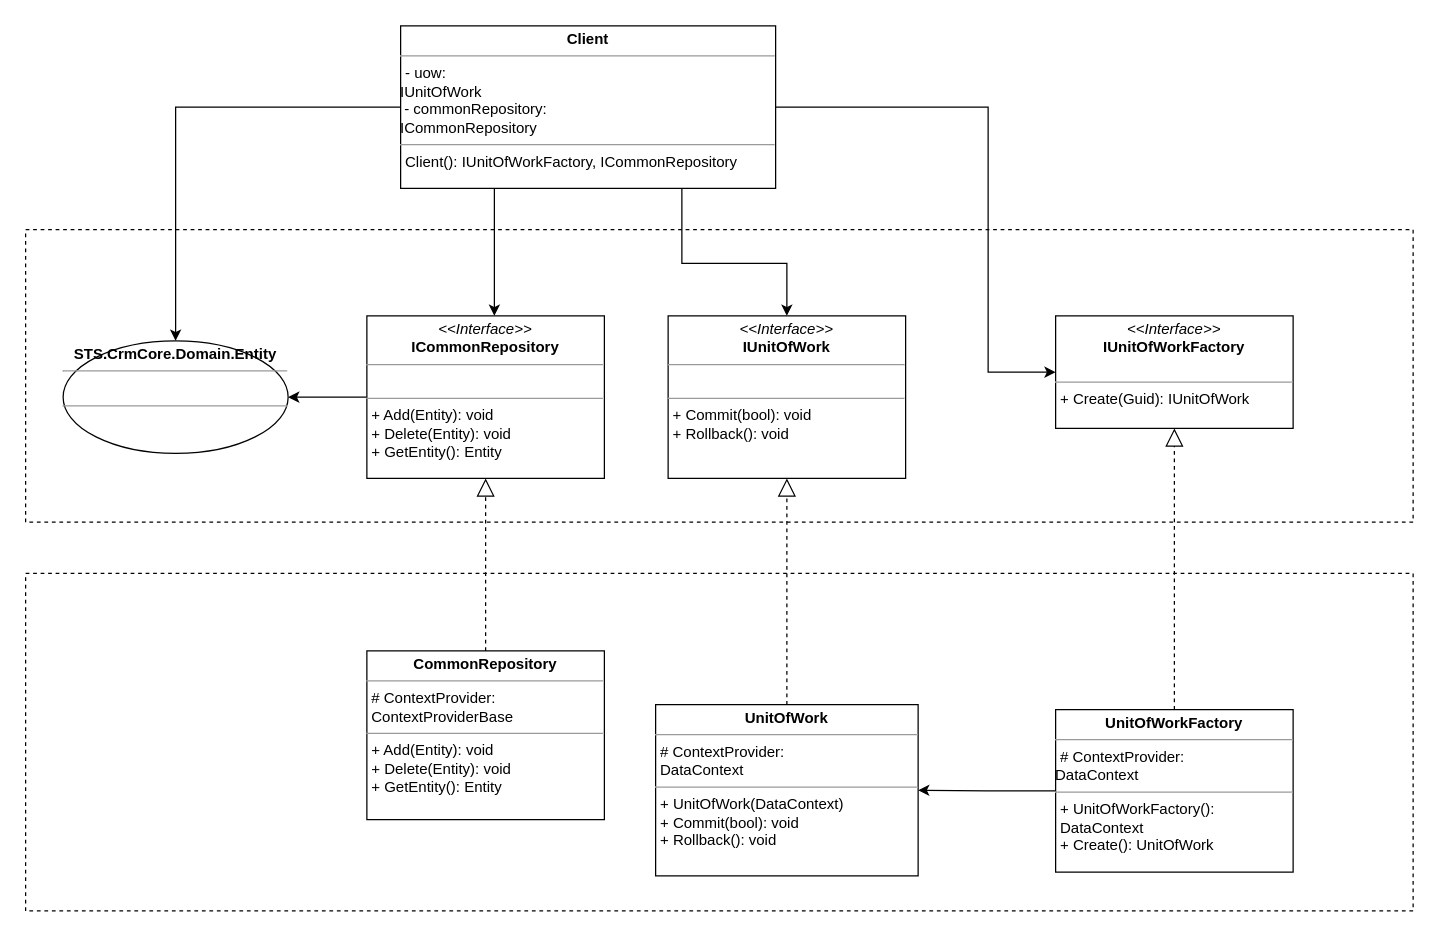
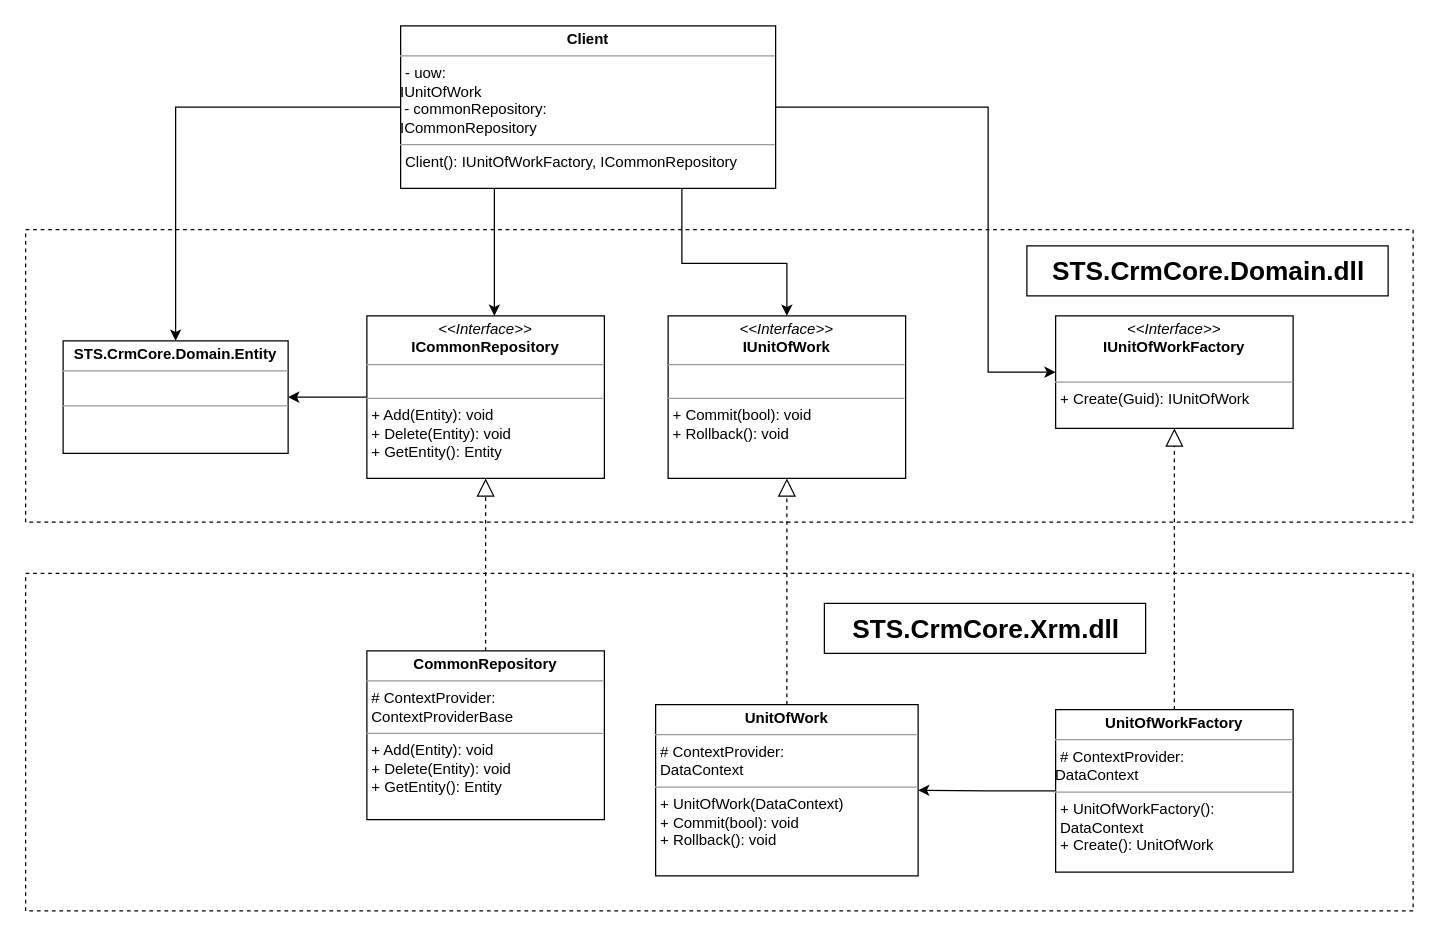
  <mxCell id="0" />
  <mxCell id="1" parent="0" />
  <mxCell id="2" value="" style="verticalLabelPosition=bottom;verticalAlign=top;html=1;shape=mxgraph.basic.rect;fillColor=#ffffff;fillColor2=none;strokeColor=#000000;strokeWidth=1;size=20;indent=5;dashed=1;" parent="1" vertex="1"><mxGeometry x="20" y="458" width="1110" height="270" as="geometry" /></mxCell>
  <mxCell id="3" value="" style="verticalLabelPosition=bottom;verticalAlign=top;html=1;shape=mxgraph.basic.rect;fillColor=#ffffff;fillColor2=none;strokeColor=#000000;strokeWidth=1;size=20;indent=5;dashed=1;" parent="1" vertex="1"><mxGeometry x="20" y="183" width="1110" height="234" as="geometry" /></mxCell>
  <mxCell id="4" value="&lt;p style=&quot;margin: 0px ; margin-top: 4px ; text-align: center&quot;&gt;&lt;i&gt;&amp;lt;&amp;lt;Interface&amp;gt;&amp;gt;&lt;/i&gt;&lt;br&gt;&lt;b&gt;IUnitOfWorkFactory&lt;/b&gt;&lt;br&gt;&lt;/p&gt;&lt;p style=&quot;margin: 0px ; margin-left: 4px&quot;&gt;&lt;br&gt;&lt;/p&gt;&lt;hr size=&quot;1&quot;&gt;&lt;p style=&quot;margin: 0px ; margin-left: 4px&quot;&gt;+ Create(Guid): IUnitOfWork&lt;br&gt;&lt;/p&gt;" style="verticalAlign=top;align=left;overflow=fill;fontSize=12;fontFamily=Helvetica;html=1;" parent="1" vertex="1"><mxGeometry x="844" y="252" width="190" height="90" as="geometry" /></mxCell>
  <mxCell id="5" style="edgeStyle=orthogonalEdgeStyle;rounded=0;orthogonalLoop=1;jettySize=auto;html=1;exitX=0;exitY=0.5;exitDx=0;exitDy=0;entryX=1;entryY=0.5;entryDx=0;entryDy=0;" edge="1" parent="1" source="6" target="15"><mxGeometry relative="1" as="geometry" /></mxCell>
  <mxCell id="6" value="&lt;p style=&quot;margin: 0px ; margin-top: 4px ; text-align: center&quot;&gt;&lt;b&gt;UnitOfWorkFactory&lt;/b&gt;&lt;br&gt;&lt;/p&gt;&lt;hr size=&quot;1&quot;&gt;&lt;p style=&quot;margin: 0px ; margin-left: 4px&quot;&gt;# ContextProvider:&amp;nbsp;&lt;/p&gt;DataContext&lt;hr size=&quot;1&quot;&gt;&lt;p style=&quot;margin: 0px ; margin-left: 4px&quot;&gt;+&amp;nbsp;UnitOfWorkFactory():&amp;nbsp;&lt;/p&gt;&lt;p style=&quot;margin: 0px ; margin-left: 4px&quot;&gt;&lt;span&gt;DataContext&lt;/span&gt;&lt;/p&gt;&lt;p style=&quot;margin: 0px ; margin-left: 4px&quot;&gt;+ Create(): UnitOfWork&lt;/p&gt;" style="verticalAlign=top;align=left;overflow=fill;fontSize=12;fontFamily=Helvetica;html=1;" parent="1" vertex="1"><mxGeometry x="844" y="567" width="190" height="130" as="geometry" /></mxCell>
  <mxCell id="7" style="edgeStyle=orthogonalEdgeStyle;rounded=0;orthogonalLoop=1;jettySize=auto;html=1;exitX=0.75;exitY=1;exitDx=0;exitDy=0;entryX=0.5;entryY=0;entryDx=0;entryDy=0;" parent="1" source="11" target="12" edge="1"><mxGeometry relative="1" as="geometry"><Array as="points"><mxPoint x="545" y="210" /><mxPoint x="629" y="210" /></Array></mxGeometry></mxCell>
  <mxCell id="8" style="edgeStyle=orthogonalEdgeStyle;rounded=0;orthogonalLoop=1;jettySize=auto;html=1;exitX=0.25;exitY=1;exitDx=0;exitDy=0;" parent="1" source="11" target="14" edge="1"><mxGeometry relative="1" as="geometry"><Array as="points"><mxPoint x="395" y="230" /><mxPoint x="395" y="230" /></Array></mxGeometry></mxCell>
  <mxCell id="9" style="edgeStyle=orthogonalEdgeStyle;rounded=0;orthogonalLoop=1;jettySize=auto;html=1;exitX=1;exitY=0.5;exitDx=0;exitDy=0;entryX=0;entryY=0.5;entryDx=0;entryDy=0;" parent="1" source="11" target="4" edge="1"><mxGeometry relative="1" as="geometry"><Array as="points"><mxPoint x="790" y="85" /><mxPoint x="790" y="297" /></Array></mxGeometry></mxCell>
  <mxCell id="10" style="edgeStyle=orthogonalEdgeStyle;rounded=0;orthogonalLoop=1;jettySize=auto;html=1;exitX=0;exitY=0.5;exitDx=0;exitDy=0;entryX=0.5;entryY=0;entryDx=0;entryDy=0;" edge="1" parent="1" source="11" target="19"><mxGeometry relative="1" as="geometry" /></mxCell>
  <mxCell id="11" value="&lt;p style=&quot;margin: 0px ; margin-top: 4px ; text-align: center&quot;&gt;&lt;b&gt;Client&lt;/b&gt;&lt;/p&gt;&lt;hr size=&quot;1&quot;&gt;&lt;p style=&quot;margin: 0px ; margin-left: 4px&quot;&gt;- uow:&amp;nbsp;&lt;/p&gt;IUnitOfWork&lt;br&gt;&amp;nbsp;- commonRepository:&lt;br&gt;ICommonRepository&lt;br&gt;&lt;hr size=&quot;1&quot;&gt;&lt;p style=&quot;margin: 0px ; margin-left: 4px&quot;&gt;Client():&amp;nbsp;IUnitOfWorkFactory,&amp;nbsp;ICommonRepository&lt;/p&gt;&lt;p style=&quot;margin: 0px ; margin-left: 4px&quot;&gt;&lt;br&gt;&lt;/p&gt;" style="verticalAlign=top;align=left;overflow=fill;fontSize=12;fontFamily=Helvetica;html=1;" parent="1" vertex="1"><mxGeometry x="320" y="20" width="300" height="130" as="geometry" /></mxCell>
  <mxCell id="12" value="&lt;p style=&quot;margin: 0px ; margin-top: 4px ; text-align: center&quot;&gt;&lt;i&gt;&amp;lt;&amp;lt;Interface&amp;gt;&amp;gt;&lt;/i&gt;&lt;br&gt;&lt;span style=&quot;text-align: left&quot;&gt;&lt;b&gt;IUnitOfWork&lt;/b&gt;&lt;/span&gt;&lt;br&gt;&lt;/p&gt;&lt;hr size=&quot;1&quot;&gt;&lt;p style=&quot;margin: 0px ; margin-left: 4px&quot;&gt;&lt;br&gt;&lt;/p&gt;&lt;hr size=&quot;1&quot;&gt;&lt;p style=&quot;margin: 0px ; margin-left: 4px&quot;&gt;+ Commit(bool): void&lt;br&gt;+ Rollback(): void&lt;/p&gt;" style="verticalAlign=top;align=left;overflow=fill;fontSize=12;fontFamily=Helvetica;html=1;" parent="1" vertex="1"><mxGeometry x="534" y="252" width="190" height="130" as="geometry" /></mxCell>
  <mxCell id="13" style="edgeStyle=orthogonalEdgeStyle;rounded=0;orthogonalLoop=1;jettySize=auto;html=1;exitX=0;exitY=0.5;exitDx=0;exitDy=0;" edge="1" parent="1" source="14" target="19"><mxGeometry relative="1" as="geometry" /></mxCell>
  <mxCell id="14" value="&lt;p style=&quot;margin: 0px ; margin-top: 4px ; text-align: center&quot;&gt;&lt;i&gt;&amp;lt;&amp;lt;Interface&amp;gt;&amp;gt;&lt;/i&gt;&lt;br&gt;&lt;span style=&quot;text-align: left&quot;&gt;&lt;b&gt;ICommonRepository&lt;/b&gt;&lt;/span&gt;&lt;br&gt;&lt;/p&gt;&lt;hr size=&quot;1&quot;&gt;&lt;p style=&quot;margin: 0px ; margin-left: 4px&quot;&gt;&lt;br&gt;&lt;/p&gt;&lt;hr size=&quot;1&quot;&gt;&lt;p style=&quot;margin: 0px ; margin-left: 4px&quot;&gt;+ Add(Entity): void&lt;/p&gt;&lt;p style=&quot;margin: 0px ; margin-left: 4px&quot;&gt;+ Delete(Entity): void&lt;/p&gt;&lt;p style=&quot;margin: 0px ; margin-left: 4px&quot;&gt;+&amp;nbsp;GetEntity(): Entity&lt;/p&gt;" style="verticalAlign=top;align=left;overflow=fill;fontSize=12;fontFamily=Helvetica;html=1;" parent="1" vertex="1"><mxGeometry x="293" y="252" width="190" height="130" as="geometry" /></mxCell>
  <mxCell id="15" value="&lt;p style=&quot;margin: 0px ; margin-top: 4px ; text-align: center&quot;&gt;&lt;b&gt;UnitOfWork&lt;/b&gt;&lt;br&gt;&lt;/p&gt;&lt;hr size=&quot;1&quot;&gt;&lt;p style=&quot;margin: 0px 0px 0px 4px&quot;&gt;# ContextProvider:&amp;nbsp;&lt;/p&gt;&lt;p style=&quot;margin: 0px ; margin-left: 4px&quot;&gt;DataContext&lt;br&gt;&lt;/p&gt;&lt;hr size=&quot;1&quot;&gt;&lt;p style=&quot;margin: 0px ; margin-left: 4px&quot;&gt;+&amp;nbsp;UnitOfWork(DataContext)&lt;/p&gt;&lt;p style=&quot;margin: 0px ; margin-left: 4px&quot;&gt;+ Commit(bool): void&lt;/p&gt;&lt;p style=&quot;margin: 0px ; margin-left: 4px&quot;&gt;+ Rollback(): void&lt;br&gt;&lt;/p&gt;" style="verticalAlign=top;align=left;overflow=fill;fontSize=12;fontFamily=Helvetica;html=1;" parent="1" vertex="1"><mxGeometry x="524" y="563" width="210" height="137" as="geometry" /></mxCell>
  <mxCell id="16" value="" style="endArrow=block;dashed=1;endFill=0;endSize=12;html=1;entryX=0.5;entryY=1;entryDx=0;entryDy=0;exitX=0.5;exitY=0;exitDx=0;exitDy=0;" parent="1" source="6" target="4" edge="1"><mxGeometry width="160" relative="1" as="geometry"><mxPoint x="80" y="508" as="sourcePoint" /><mxPoint x="240" y="508" as="targetPoint" /></mxGeometry></mxCell>
  <mxCell id="17" value="" style="endArrow=block;dashed=1;endFill=0;endSize=12;html=1;entryX=0.5;entryY=1;entryDx=0;entryDy=0;exitX=0.5;exitY=0;exitDx=0;exitDy=0;" parent="1" source="15" target="12" edge="1"><mxGeometry width="160" relative="1" as="geometry"><mxPoint x="250" y="468" as="sourcePoint" /><mxPoint x="410" y="468" as="targetPoint" /></mxGeometry></mxCell>
  <mxCell id="18" value="&lt;p style=&quot;margin: 4px 0px 0px ; text-align: center&quot;&gt;&lt;b style=&quot;text-align: left&quot;&gt;CommonRepository&lt;/b&gt;&lt;br&gt;&lt;/p&gt;&lt;hr size=&quot;1&quot;&gt;&lt;p style=&quot;margin: 0px 0px 0px 4px&quot;&gt;# ContextProvider:&amp;nbsp;&lt;/p&gt;&lt;p style=&quot;margin: 0px 0px 0px 4px&quot;&gt;ContextProviderBase&lt;/p&gt;&lt;hr size=&quot;1&quot;&gt;&lt;p style=&quot;margin: 0px 0px 0px 4px&quot;&gt;+ Add(Entity): void&lt;/p&gt;&lt;p style=&quot;margin: 0px 0px 0px 4px&quot;&gt;+ Delete(Entity): void&lt;/p&gt;&lt;p style=&quot;margin: 0px 0px 0px 4px&quot;&gt;+&amp;nbsp;GetEntity(): Entity&lt;/p&gt;" style="verticalAlign=top;align=left;overflow=fill;fontSize=12;fontFamily=Helvetica;html=1;" parent="1" vertex="1"><mxGeometry x="293" y="520" width="190" height="135" as="geometry" /></mxCell>
- <mxCell id="19" value="&lt;p style=&quot;margin: 0px ; margin-top: 4px ; text-align: center&quot;&gt;&lt;b&gt;STS.CrmCore.Domain.Entity&lt;/b&gt;&lt;br&gt;&lt;/p&gt;&lt;hr size=&quot;1&quot;&gt;&lt;p style=&quot;margin: 0px ; margin-left: 4px&quot;&gt;&lt;br&gt;&lt;/p&gt;&lt;hr size=&quot;1&quot;&gt;&lt;p style=&quot;margin: 0px ; margin-left: 4px&quot;&gt;&lt;br&gt;&lt;/p&gt;" style="ellipse;verticalAlign=top;align=left;overflow=fill;fontSize=12;fontFamily=Helvetica;html=1;" parent="1" vertex="1"><mxGeometry x="50" y="272" width="180" height="90" as="geometry" /></mxCell>
+ <mxCell id="19" value="&lt;p style=&quot;margin: 0px ; margin-top: 4px ; text-align: center&quot;&gt;&lt;b&gt;STS.CrmCore.Domain.Entity&lt;/b&gt;&lt;br&gt;&lt;/p&gt;&lt;hr size=&quot;1&quot;&gt;&lt;p style=&quot;margin: 0px ; margin-left: 4px&quot;&gt;&lt;br&gt;&lt;/p&gt;&lt;hr size=&quot;1&quot;&gt;&lt;p style=&quot;margin: 0px ; margin-left: 4px&quot;&gt;&lt;br&gt;&lt;/p&gt;" style="verticalAlign=top;align=left;overflow=fill;fontSize=12;fontFamily=Helvetica;html=1;" parent="1" vertex="1"><mxGeometry x="50" y="272" width="180" height="90" as="geometry" /></mxCell>
  <mxCell id="20" value="" style="endArrow=block;dashed=1;endFill=0;endSize=12;html=1;entryX=0.5;entryY=1;entryDx=0;entryDy=0;" parent="1" source="18" target="14" edge="1"><mxGeometry width="160" relative="1" as="geometry"><mxPoint x="40" y="558" as="sourcePoint" /><mxPoint x="200" y="558" as="targetPoint" /></mxGeometry></mxCell>
+ <mxCell id="21" value="STS.CrmCore.Domain.dll" style="text;strokeColor=#000000;fillColor=none;html=1;fontSize=21;fontStyle=1;verticalAlign=middle;align=center;" parent="1" vertex="1"><mxGeometry x="821" y="196" width="289" height="40" as="geometry" /></mxCell>
+ <mxCell id="22" value="STS.CrmCore.Xrm.dll" style="text;strokeColor=#000000;fillColor=none;html=1;fontSize=21;fontStyle=1;verticalAlign=middle;align=center;" parent="1" vertex="1"><mxGeometry x="659" y="482" width="257" height="40" as="geometry" /></mxCell>
